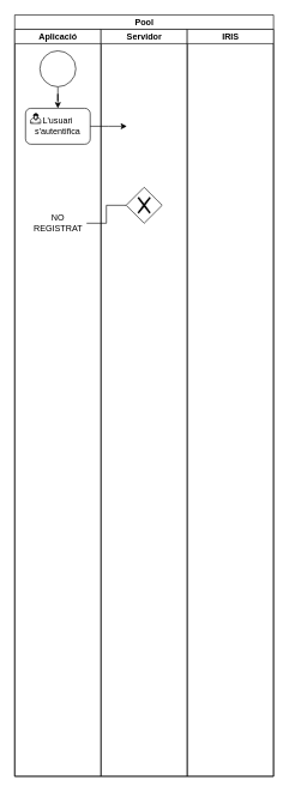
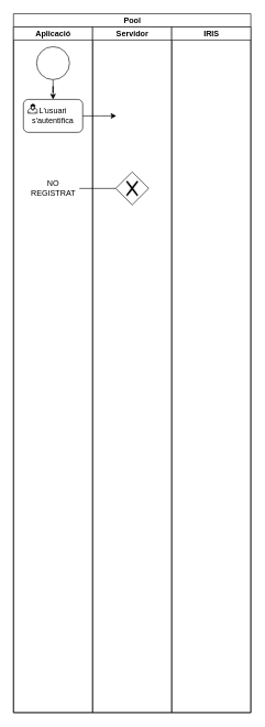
  <mxCell id="0" />
  <mxCell id="1" parent="0" />
  <mxCell id="2" value="Pool" style="swimlane;html=1;childLayout=stackLayout;resizeParent=1;resizeParentMax=0;startSize=20;" vertex="1" parent="1"><mxGeometry x="20" width="360" height="1060" as="geometry" y="20" /></mxCell>
  <mxCell id="3" value="Aplicació" style="swimlane;html=1;startSize=20;" vertex="1" parent="2"><mxGeometry y="20" width="120" height="1040" as="geometry"><mxRectangle y="20" width="30" height="1040" as="alternateBounds" /></mxGeometry></mxCell>
  <mxCell id="4" style="edgeStyle=orthogonalEdgeStyle;rounded=0;orthogonalLoop=1;jettySize=auto;html=1;exitX=0.5;exitY=1;exitDx=0;exitDy=0;" edge="1" parent="3" source="5" target="6"><mxGeometry relative="1" as="geometry" /></mxCell>
  <mxCell id="5" value="" style="shape=mxgraph.bpmn.shape;html=1;verticalLabelPosition=bottom;labelBackgroundColor=#ffffff;verticalAlign=top;align=center;perimeter=ellipsePerimeter;outlineConnect=0;outline=standard;symbol=general;" vertex="1" parent="3"><mxGeometry x="35" y="30" width="50" height="50" as="geometry" /></mxCell>
  <mxCell id="6" value="L'usuari s'autentifica" style="html=1;whiteSpace=wrap;rounded=1;dropTarget=0;" vertex="1" parent="3"><mxGeometry x="15" y="110" width="90" height="50" as="geometry" /></mxCell>
  <mxCell id="7" value="" style="html=1;shape=mxgraph.bpmn.user_task;outlineConnect=0;" vertex="1" parent="6"><mxGeometry width="14" height="14" relative="1" as="geometry"><mxPoint x="7" y="7" as="offset" /></mxGeometry></mxCell>
- <mxCell id="8" value="NO &lt;br&gt;REGISTRAT" style="text;html=1;align=center;verticalAlign=middle;resizable=0;points=[];autosize=1;" vertex="1" parent="3"><mxGeometry x="20" y="255" width="80" height="30" as="geometry" /></mxCell>
+ <mxCell id="8" value="NO &lt;br&gt;REGISTRAT" style="text;html=1;align=center;verticalAlign=middle;resizable=0;points=[];autosize=1;" vertex="1" parent="3"><mxGeometry x="20" y="230" width="80" height="30" as="geometry" /></mxCell>
  <mxCell id="9" value="Servidor" style="swimlane;html=1;startSize=20;" vertex="1" parent="2"><mxGeometry x="120" y="20" width="120" height="1040" as="geometry" /></mxCell>
  <mxCell id="10" value="" style="shape=mxgraph.bpmn.shape;html=1;verticalLabelPosition=bottom;labelBackgroundColor=#ffffff;verticalAlign=top;align=center;perimeter=rhombusPerimeter;background=gateway;outlineConnect=0;outline=none;symbol=exclusiveGw;" vertex="1" parent="9"><mxGeometry x="35" y="220" width="50" height="50" as="geometry" /></mxCell>
  <mxCell id="11" value="IRIS" style="swimlane;html=1;startSize=20;" vertex="1" parent="2"><mxGeometry x="240" y="20" width="120" height="1040" as="geometry" /></mxCell>
  <mxCell id="12" style="edgeStyle=orthogonalEdgeStyle;rounded=0;orthogonalLoop=1;jettySize=auto;html=1;exitX=0;exitY=0.5;exitDx=0;exitDy=0;endArrow=none;endFill=0;" edge="1" parent="2" source="10" target="8"><mxGeometry relative="1" as="geometry" /></mxCell>
  <mxCell id="13" style="edgeStyle=orthogonalEdgeStyle;rounded=0;orthogonalLoop=1;jettySize=auto;html=1;exitX=1;exitY=0.5;exitDx=0;exitDy=0;" edge="1" parent="1" source="6"><mxGeometry relative="1" as="geometry"><mxPoint x="176" y="175" as="targetPoint" /></mxGeometry></mxCell>
